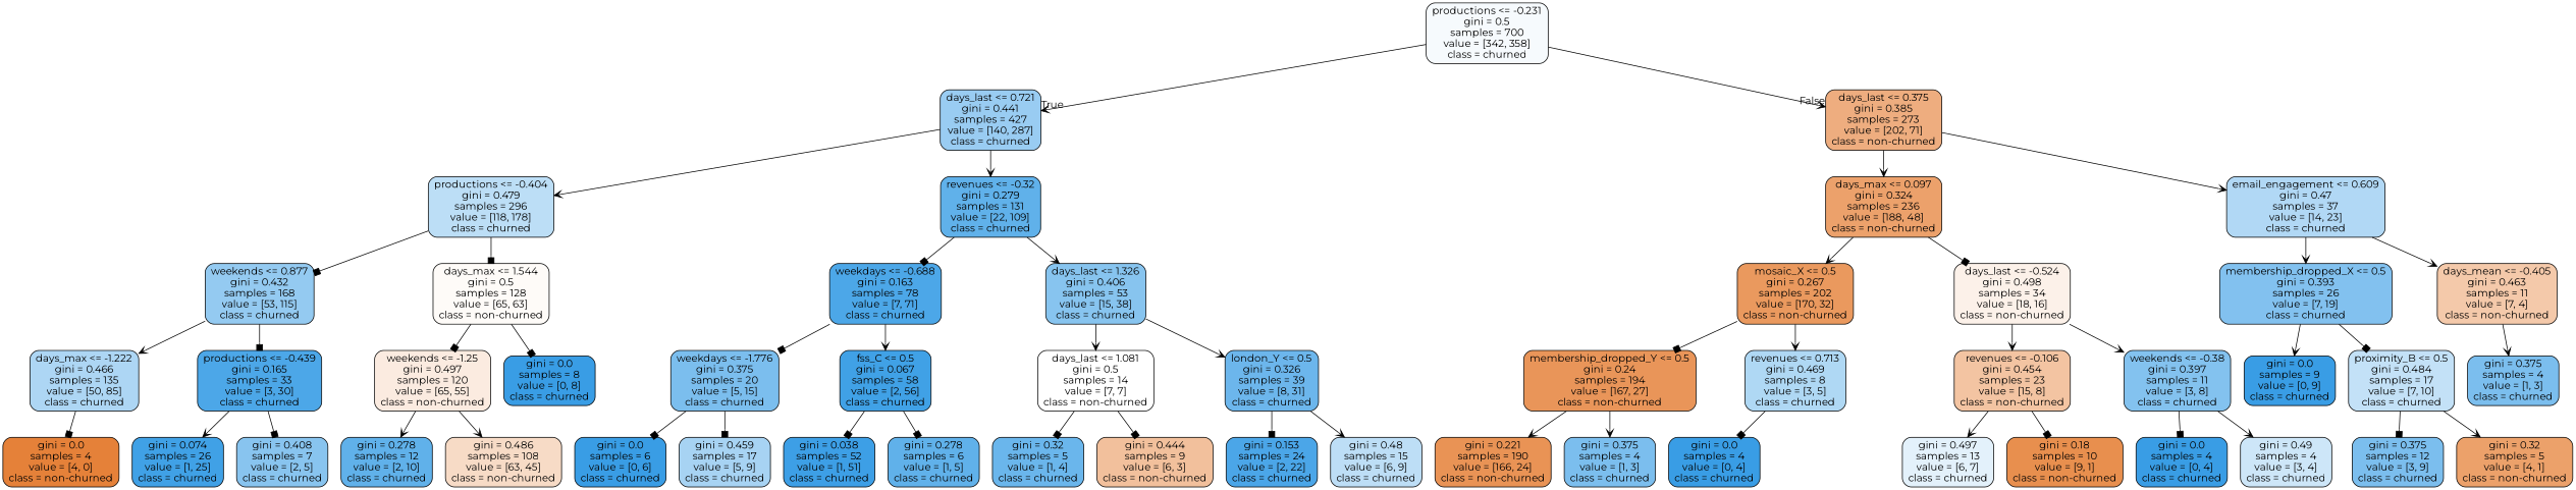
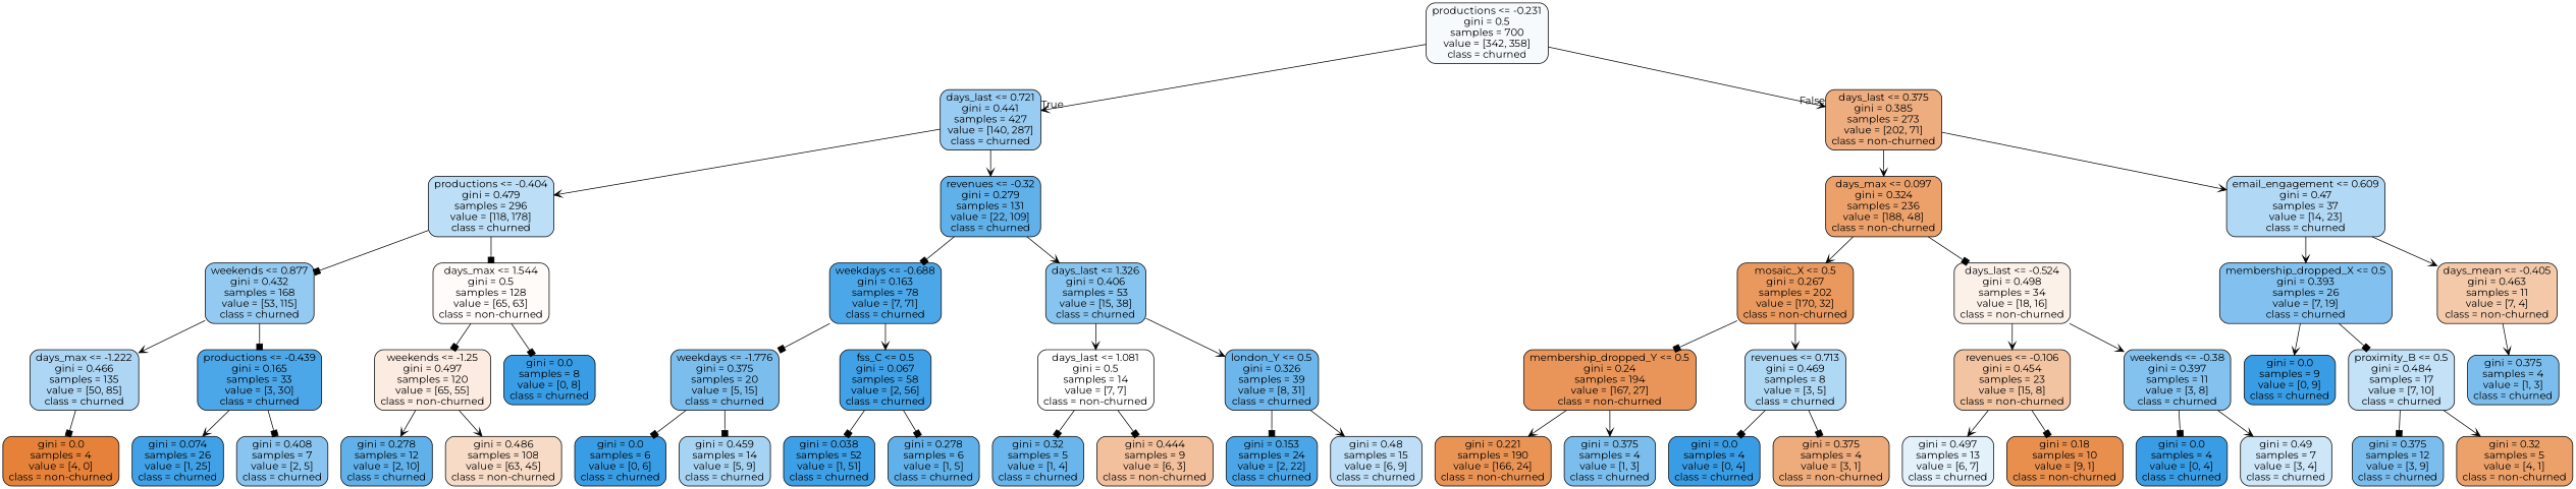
  digraph {
    fontname=Montserrat
    node [color=black fillcolor="#399de5ff" fontname=Montserrat shape=box style="filled, rounded"]
    edge [arrowhead=vee fontname=Montserrat]
    n1 [fillcolor="#399de50b" label="productions <= -0.231\ngini = 0.5\nsamples = 700\nvalue = [342, 358]\nclass = churned"]
    n2 [fillcolor="#399de583" label="days_last <= 0.721\ngini = 0.441\nsamples = 427\nvalue = [140, 287]\nclass = churned"]
    n3 [fillcolor="#e58139a5" label="days_last <= 0.375\ngini = 0.385\nsamples = 273\nvalue = [202, 71]\nclass = non-churned"]
    n4 [fillcolor="#399de556" label="productions <= -0.404\ngini = 0.479\nsamples = 296\nvalue = [118, 178]\nclass = churned"]
    n5 [fillcolor="#399de5cc" label="revenues <= -0.32\ngini = 0.279\nsamples = 131\nvalue = [22, 109]\nclass = churned"]
    n6 [fillcolor="#e58139be" label="days_max <= 0.097\ngini = 0.324\nsamples = 236\nvalue = [188, 48]\nclass = non-churned"]
    n7 [fillcolor="#399de564" label="email_engagement <= 0.609\ngini = 0.47\nsamples = 37\nvalue = [14, 23]\nclass = churned"]
    n8 [fillcolor="#399de589" label="weekends <= 0.877\ngini = 0.432\nsamples = 168\nvalue = [53, 115]\nclass = churned"]
    n9 [fillcolor="#e5813908" label="days_max <= 1.544\ngini = 0.5\nsamples = 128\nvalue = [65, 63]\nclass = non-churned"]
    n10 [fillcolor="#399de5e6" label="weekdays <= -0.688\ngini = 0.163\nsamples = 78\nvalue = [7, 71]\nclass = churned"]
    n11 [fillcolor="#399de59a" label="days_last <= 1.326\ngini = 0.406\nsamples = 53\nvalue = [15, 38]\nclass = churned"]
    n12 [fillcolor="#399de569" label="days_max <= -1.222\ngini = 0.466\nsamples = 135\nvalue = [50, 85]\nclass = churned"]
    n13 [fillcolor="#399de5e6" label="productions <= -0.439\ngini = 0.165\nsamples = 33\nvalue = [3, 30]\nclass = churned"]
    n14 [fillcolor="#e5813927" label="weekends <= -1.25\ngini = 0.497\nsamples = 120\nvalue = [65, 55]\nclass = non-churned"]
    n15 [label="gini = 0.0\nsamples = 8\nvalue = [0, 8]\nclass = churned"]
    n16 [fillcolor="#e58139ff" label="gini = 0.0\nsamples = 4\nvalue = [4, 0]\nclass = non-churned"]
    n17 [fillcolor="#399de5f5" label="gini = 0.074\nsamples = 26\nvalue = [1, 25]\nclass = churned"]
    n18 [fillcolor="#399de599" label="gini = 0.408\nsamples = 7\nvalue = [2, 5]\nclass = churned"]
    n19 [fillcolor="#399de5cc" label="gini = 0.278\nsamples = 12\nvalue = [2, 10]\nclass = churned"]
    n20 [fillcolor="#e5813949" label="gini = 0.486\nsamples = 108\nvalue = [63, 45]\nclass = non-churned"]
    n21 [fillcolor="#399de5aa" label="weekdays <= -1.776\ngini = 0.375\nsamples = 20\nvalue = [5, 15]\nclass = churned"]
    n22 [fillcolor="#399de5f6" label="fss_C <= 0.5\ngini = 0.067\nsamples = 58\nvalue = [2, 56]\nclass = churned"]
    n23 [fillcolor="#e5813900" label="days_last <= 1.081\ngini = 0.5\nsamples = 14\nvalue = [7, 7]\nclass = non-churned"]
    n24 [fillcolor="#399de5bd" label="london_Y <= 0.5\ngini = 0.326\nsamples = 39\nvalue = [8, 31]\nclass = churned"]
    n25 [label="gini = 0.0\nsamples = 6\nvalue = [0, 6]\nclass = churned"]
-   n26 [fillcolor="#399de571" label="gini = 0.459\nsamples = 17\nvalue = [5, 9]\nclass = churned"]
+   n26 [fillcolor="#399de571" label="gini = 0.459\nsamples = 14\nvalue = [5, 9]\nclass = churned"]
    n27 [fillcolor="#399de5fa" label="gini = 0.038\nsamples = 52\nvalue = [1, 51]\nclass = churned"]
    n28 [fillcolor="#399de5cc" label="gini = 0.278\nsamples = 6\nvalue = [1, 5]\nclass = churned"]
    n29 [fillcolor="#399de5bf" label="gini = 0.32\nsamples = 5\nvalue = [1, 4]\nclass = churned"]
    n30 [fillcolor="#e581397f" label="gini = 0.444\nsamples = 9\nvalue = [6, 3]\nclass = non-churned"]
    n31 [fillcolor="#399de5e8" label="gini = 0.153\nsamples = 24\nvalue = [2, 22]\nclass = churned"]
    n32 [fillcolor="#399de555" label="gini = 0.48\nsamples = 15\nvalue = [6, 9]\nclass = churned"]
    n33 [fillcolor="#e58139cf" label="mosaic_X <= 0.5\ngini = 0.267\nsamples = 202\nvalue = [170, 32]\nclass = non-churned"]
    n34 [fillcolor="#e581391c" label="days_last <= -0.524\ngini = 0.498\nsamples = 34\nvalue = [18, 16]\nclass = non-churned"]
    n35 [fillcolor="#399de5a1" label="membership_dropped_X <= 0.5\ngini = 0.393\nsamples = 26\nvalue = [7, 19]\nclass = churned"]
    n36 [fillcolor="#e581396d" label="days_mean <= -0.405\ngini = 0.463\nsamples = 11\nvalue = [7, 4]\nclass = non-churned"]
    n37 [fillcolor="#e58139d6" label="membership_dropped_Y <= 0.5\ngini = 0.24\nsamples = 194\nvalue = [167, 27]\nclass = non-churned"]
    n38 [fillcolor="#399de566" label="revenues <= 0.713\ngini = 0.469\nsamples = 8\nvalue = [3, 5]\nclass = churned"]
    n39 [fillcolor="#e5813977" label="revenues <= -0.106\ngini = 0.454\nsamples = 23\nvalue = [15, 8]\nclass = non-churned"]
    n40 [fillcolor="#399de59f" label="weekends <= -0.38\ngini = 0.397\nsamples = 11\nvalue = [3, 8]\nclass = churned"]
    n41 [fillcolor="#e58139da" label="gini = 0.221\nsamples = 190\nvalue = [166, 24]\nclass = non-churned"]
    n42 [fillcolor="#399de5aa" label="gini = 0.375\nsamples = 4\nvalue = [1, 3]\nclass = churned"]
    n43 [label="gini = 0.0\nsamples = 4\nvalue = [0, 4]\nclass = churned"]
+   n44 [fillcolor="#e58139aa" label="gini = 0.375\nsamples = 4\nvalue = [3, 1]\nclass = non-churned"]
    n45 [fillcolor="#399de524" label="gini = 0.497\nsamples = 13\nvalue = [6, 7]\nclass = churned"]
    n46 [fillcolor="#e58139e3" label="gini = 0.18\nsamples = 10\nvalue = [9, 1]\nclass = non-churned"]
    n47 [label="gini = 0.0\nsamples = 4\nvalue = [0, 4]\nclass = churned"]
-   n48 [fillcolor="#399de540" label="gini = 0.49\nsamples = 4\nvalue = [3, 4]\nclass = churned"]
+   n48 [fillcolor="#399de540" label="gini = 0.49\nsamples = 7\nvalue = [3, 4]\nclass = churned"]
    n49 [label="gini = 0.0\nsamples = 9\nvalue = [0, 9]\nclass = churned"]
    n50 [fillcolor="#399de54d" label="proximity_B <= 0.5\ngini = 0.484\nsamples = 17\nvalue = [7, 10]\nclass = churned"]
    n51 [fillcolor="#399de5aa" label="gini = 0.375\nsamples = 4\nvalue = [1, 3]\nclass = churned"]
    n52 [fillcolor="#399de5aa" label="gini = 0.375\nsamples = 12\nvalue = [3, 9]\nclass = churned"]
    n53 [fillcolor="#e58139bf" label="gini = 0.32\nsamples = 5\nvalue = [4, 1]\nclass = non-churned"]
    n1 -> n2 [headlabel=True labelangle=45 labeldistance=2.5]
    n1 -> n3 [headlabel=False labelangle=-45 labeldistance=2.5]
    n2 -> n4
    n2 -> n5
    n3 -> n6
    n3 -> n7
    n4 -> n8 [arrowhead=box]
    n4 -> n9 [arrowhead=box]
    n5 -> n10 [arrowhead=box]
    n5 -> n11
    n6 -> n33
    n6 -> n34 [arrowhead=box]
    n7 -> n35
    n7 -> n36
    n8 -> n12
    n8 -> n13 [arrowhead=box]
    n9 -> n14 [arrowhead=box]
    n9 -> n15 [arrowhead=box]
    n10 -> n21 [arrowhead=box]
    n10 -> n22
    n11 -> n23
    n11 -> n24
    n12 -> n16 [arrowhead=box]
    n13 -> n17
    n13 -> n18 [arrowhead=box]
    n14 -> n19
    n14 -> n20
    n21 -> n25 [arrowhead=box]
    n21 -> n26 [arrowhead=box]
    n22 -> n27 [arrowhead=box]
    n22 -> n28 [arrowhead=box]
    n23 -> n29 [arrowhead=box]
    n23 -> n30 [arrowhead=box]
    n24 -> n31 [arrowhead=box]
    n24 -> n32
    n33 -> n37 [arrowhead=box]
    n33 -> n38
    n34 -> n39
    n34 -> n40
    n35 -> n49
    n35 -> n50 [arrowhead=box]
    n36 -> n51
    n37 -> n41
    n37 -> n42
    n38 -> n43 [arrowhead=box]
+   n38 -> n44 [arrowhead=box]
    n39 -> n45
    n39 -> n46 [arrowhead=box]
    n40 -> n47 [arrowhead=box]
    n40 -> n48
    n50 -> n52 [arrowhead=box]
    n50 -> n53
  }
